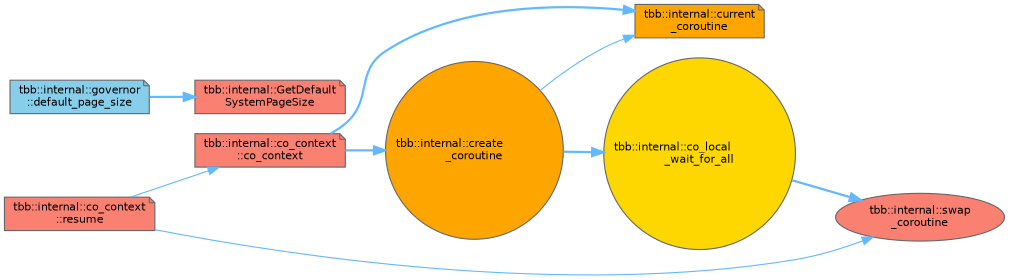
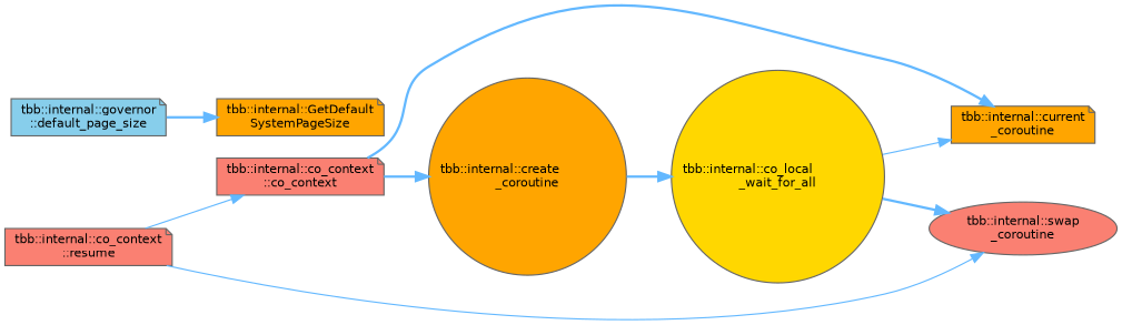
  digraph {
    rankdir=LR
    node [color=grey40 fillcolor=salmon fontname=Helvetica fontsize=10 shape=note style=filled]
    edge [color=steelblue1 fontname=Helvetica fontsize=10 labelfontname=Helvetica labelfontsize=10 style=bold]
    n1 [color=gray40 fontcolor=black height=0.2 label="tbb::internal::co_context\l::resume" width=0.4]
    n2 [height=0.2 label="tbb::internal::co_context\l::co_context" width=0.4]
    n3 [height=0.2 label="tbb::internal::swap\l_coroutine" shape=ellipse width=0.4]
    n4 [fillcolor=orange height=0.2 label="tbb::internal::create\l_coroutine" shape=circle width=0.4]
    n5 [fillcolor=orange height=0.2 label="tbb::internal::current\l_coroutine" width=0.4]
    n6 [fillcolor=gold height=0.2 label="tbb::internal::co_local\l_wait_for_all" shape=circle width=0.4]
    n7 [fillcolor=skyblue height=0.2 label="tbb::internal::governor\l::default_page_size" width=0.4]
-   n8 [height=0.2 label="tbb::internal::GetDefault\lSystemPageSize" width=0.4]
+   n8 [fillcolor=orange height=0.2 label="tbb::internal::GetDefault\lSystemPageSize" width=0.4]
    n1 -> n2 [style=solid]
    n1 -> n3 [style=solid]
    n2 -> n4
    n2 -> n5
    n4 -> n6
    n6 -> n3
-   n4 -> n5 [style=solid]
+   n6 -> n5 [style=solid]
    n7 -> n8
  }
